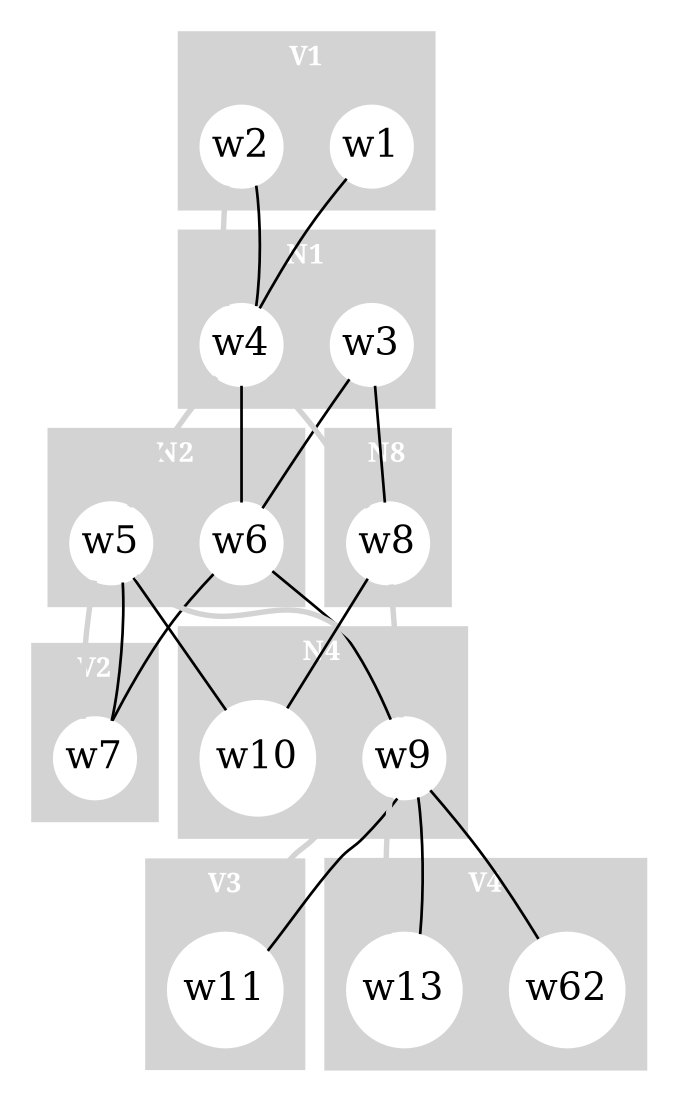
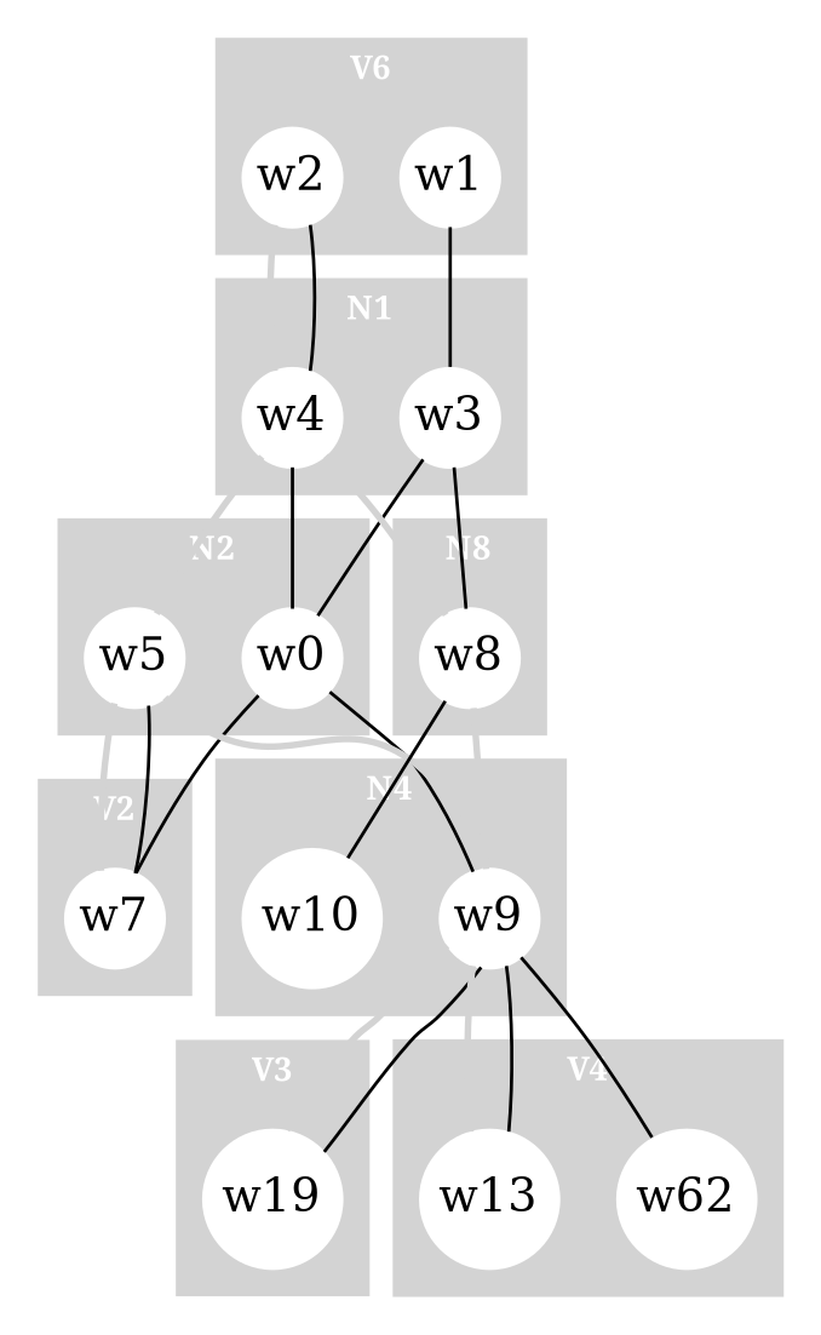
  graph {
    compound=true
    node [color=white margin=0.0 shape=circle style=filled]
    w1 [height=0.3 width=0.3]
    w2 [height=0.3 width=0.3]
    w3 [height=0.3 width=0.3]
    w4 [height=0.3 width=0.3]
-   w6 [height=0.3 width=0.3]
+   w6 [height=0.3 width=0.3 label=w0]
    w5 [height=0.3 width=0.3]
    w7 [height=0.3 width=0.3]
    w10 [height=0.3 width=0.3]
    w9 [height=0.3 width=0.3]
    w8 [height=0.3 width=0.3]
-   w11 [height=0.3 width=0.3]
+   w11 [height=0.3 width=0.3 label=w19]
    n12 [height=0.3 label=w62 width=0.3]
    w13 [height=0.3 width=0.3]
    subgraph cluster_1 {
      color=lightgrey
      fontcolor=white
      fontname=bold
      fontsize=10
-     label=V1
+     label=V6
      style=filled
      w1
      w2
    }
    subgraph cluster_2 {
      color=lightgrey
      fontcolor=white
      fontname=bold
      fontsize=10
      label=N1
      style=filled
      w3
      w4
    }
    subgraph cluster_3 {
      color=lightgrey
      fontcolor=white
      fontname=bold
      fontsize=10
      label=N2
      style=filled
      w6
      w5
    }
    subgraph cluster_4 {
      color=lightgrey
      fontcolor=white
      fontname=bold
      fontsize=10
      label=V2
      style=filled
      w7
    }
    subgraph cluster_5 {
      color=lightgrey
      fontcolor=white
      fontname=bold
      fontsize=10
      label=N4
      style=filled
      w10
      w9
    }
    subgraph cluster_6 {
      color=lightgrey
      fontcolor=white
      fontname=bold
      fontsize=10
      label=N8
      style=filled
      w8
    }
    subgraph cluster_7 {
      color=lightgrey
      fontcolor=white
      fontname=bold
      fontsize=10
      label=V3
      style=filled
      w11
    }
    subgraph cluster_8 {
      color=lightgrey
      fontcolor=white
      fontname=bold
      fontsize=10
      label=V4
      style=filled
      n12
      w13
    }
-   w1 -- w4
+   w1 -- w3
    w2 -- w4 [color=lightgrey penwidth=2]
    w2 -- w4
    w3 -- w6
    w3 -- w8
    w4 -- w6
    w4 -- w5 [color=lightgrey penwidth=2]
    w4 -- w8 [color=lightgrey penwidth=2]
    w6 -- w7
    w6 -- w9
    w5 -- w7 [color=lightgrey penwidth=2]
    w5 -- w7
-   w5 -- w10
    w5 -- w9 [color=lightgrey penwidth=2]
    w9 -- w8 [color=lightgrey penwidth=2]
    w9 -- w11 [color=lightgrey penwidth=2]
    w9 -- w11
    w9 -- n12
    w9 -- w13 [color=lightgrey penwidth=2]
    w9 -- w13
    w8 -- w10
  }
